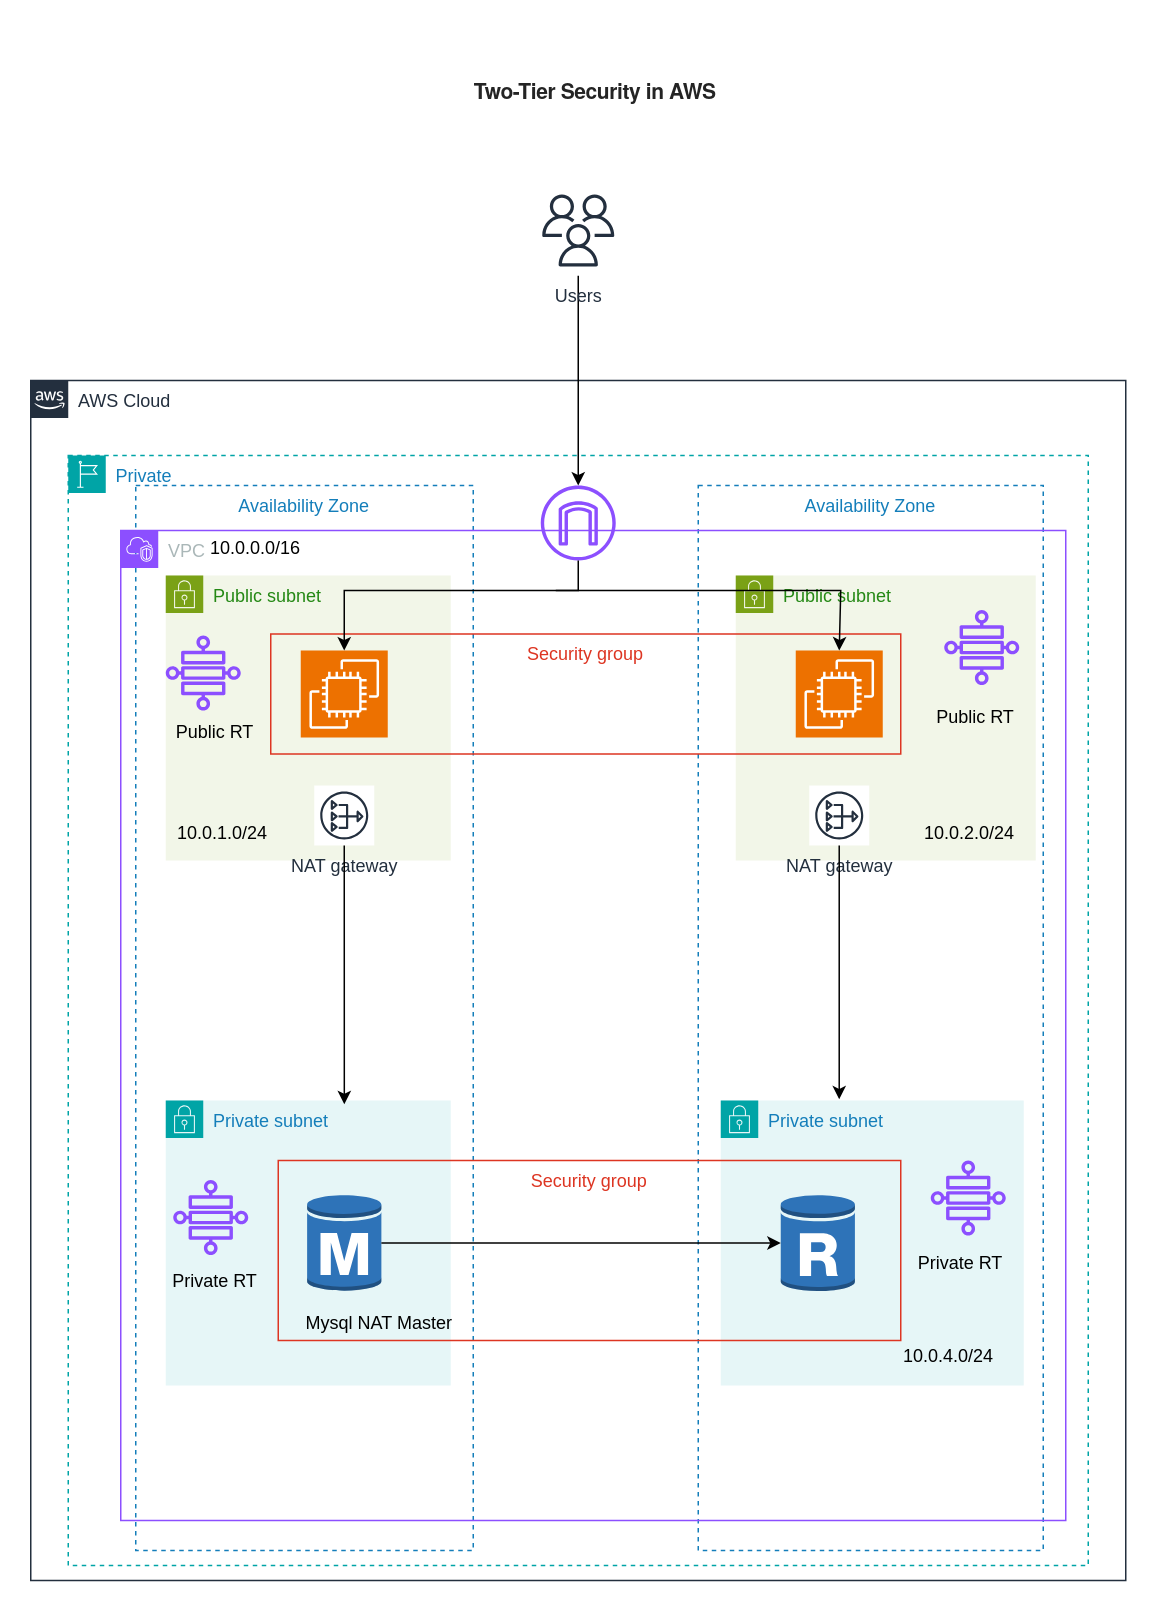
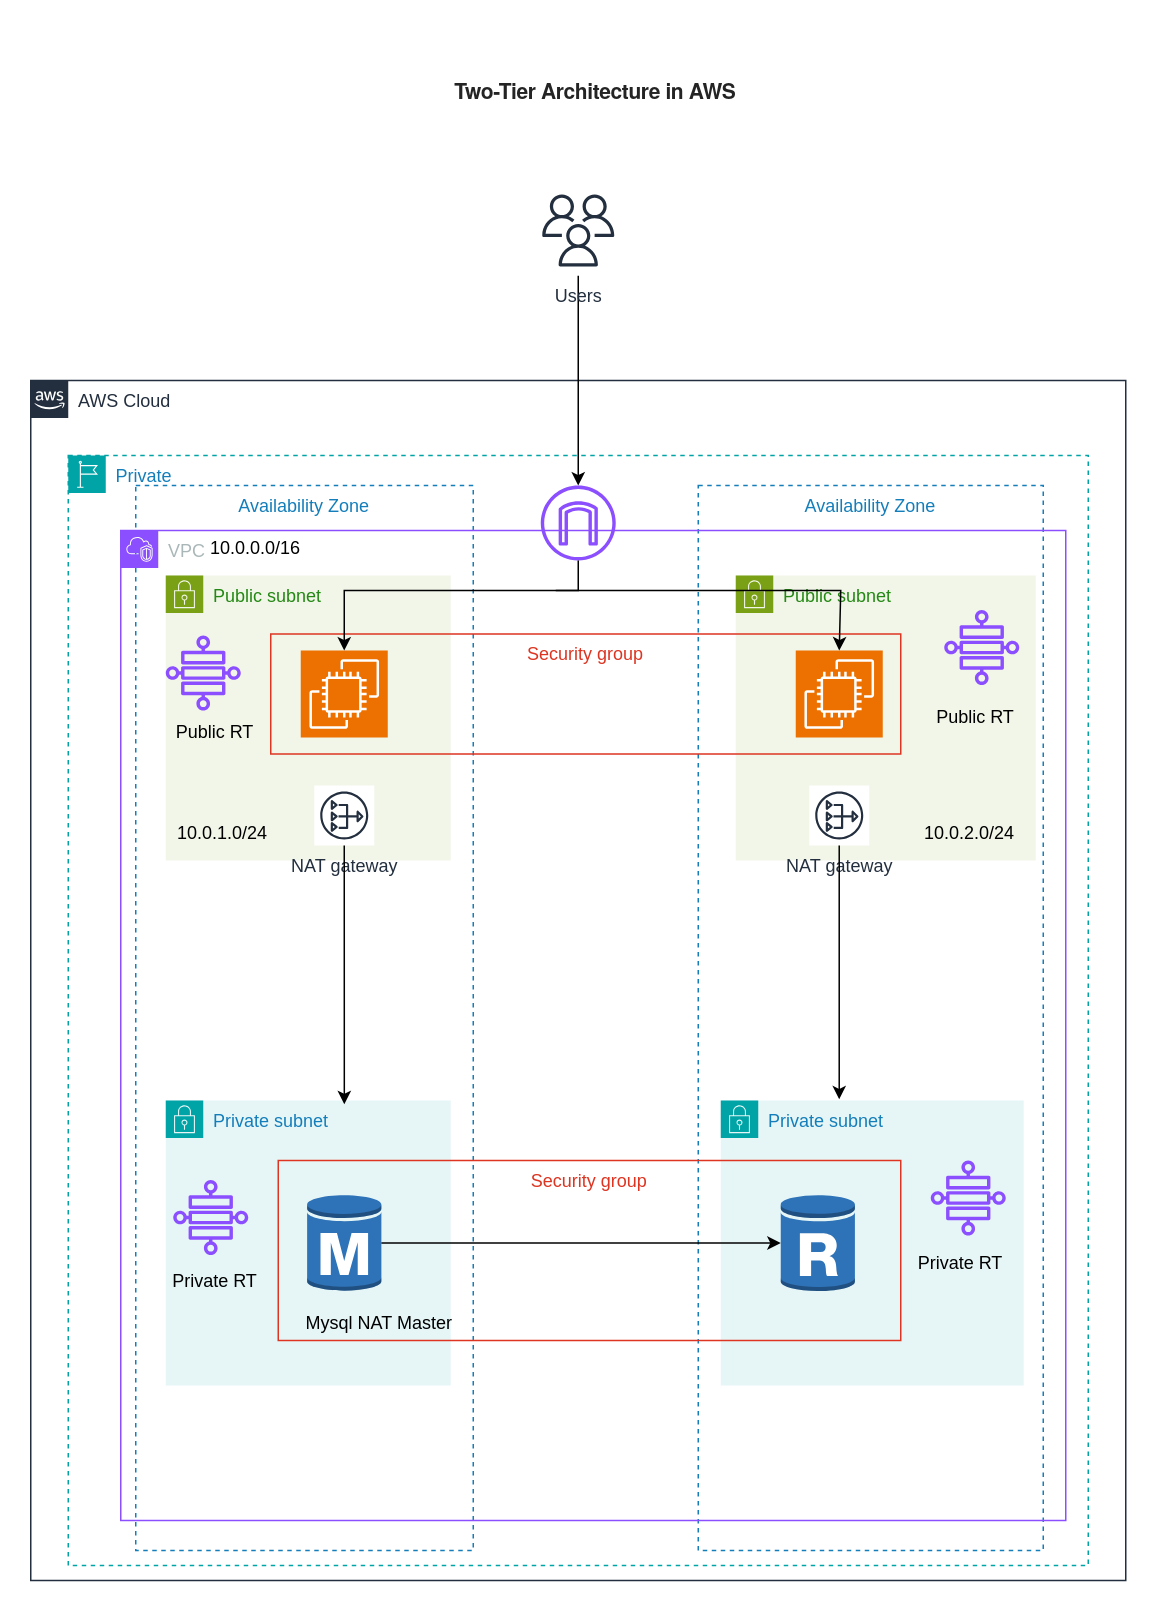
  <mxCell id="0" />
  <mxCell id="1" parent="0" />
  <mxCell id="2" value="AWS Cloud" style="points=[[0,0],[0.25,0],[0.5,0],[0.75,0],[1,0],[1,0.25],[1,0.5],[1,0.75],[1,1],[0.75,1],[0.5,1],[0.25,1],[0,1],[0,0.75],[0,0.5],[0,0.25]];outlineConnect=0;gradientColor=none;html=1;whiteSpace=wrap;fontSize=12;fontStyle=0;container=1;pointerEvents=0;collapsible=0;recursiveResize=0;shape=mxgraph.aws4.group;grIcon=mxgraph.aws4.group_aws_cloud_alt;strokeColor=#232F3E;fillColor=none;verticalAlign=top;align=left;spacingLeft=30;fontColor=#232F3E;dashed=0;" vertex="1" parent="1"><mxGeometry x="20" y="242" width="730" height="800" as="geometry" /></mxCell>
  <mxCell id="3" value="Private" style="points=[[0,0],[0.25,0],[0.5,0],[0.75,0],[1,0],[1,0.25],[1,0.5],[1,0.75],[1,1],[0.75,1],[0.5,1],[0.25,1],[0,1],[0,0.75],[0,0.5],[0,0.25]];outlineConnect=0;gradientColor=none;html=1;whiteSpace=wrap;fontSize=12;fontStyle=0;container=1;pointerEvents=0;collapsible=0;recursiveResize=0;shape=mxgraph.aws4.group;grIcon=mxgraph.aws4.group_region;strokeColor=#00A4A6;fillColor=none;verticalAlign=top;align=left;spacingLeft=30;fontColor=#147EBA;dashed=1;" vertex="1" parent="2"><mxGeometry x="25" y="50" width="680" height="740" as="geometry" /></mxCell>
  <mxCell id="4" value="Availability Zone" style="fillColor=none;strokeColor=#147EBA;dashed=1;verticalAlign=top;fontStyle=0;fontColor=#147EBA;whiteSpace=wrap;html=1;" vertex="1" parent="3"><mxGeometry x="45" y="20" width="225" height="710" as="geometry" /></mxCell>
  <mxCell id="5" value="Availability Zone" style="fillColor=none;strokeColor=#147EBA;dashed=1;verticalAlign=top;fontStyle=0;fontColor=#147EBA;whiteSpace=wrap;html=1;" vertex="1" parent="3"><mxGeometry x="420" y="20" width="230" height="710" as="geometry" /></mxCell>
  <mxCell id="6" value="VPC" style="points=[[0,0],[0.25,0],[0.5,0],[0.75,0],[1,0],[1,0.25],[1,0.5],[1,0.75],[1,1],[0.75,1],[0.5,1],[0.25,1],[0,1],[0,0.75],[0,0.5],[0,0.25]];outlineConnect=0;gradientColor=none;html=1;whiteSpace=wrap;fontSize=12;fontStyle=0;container=1;pointerEvents=0;collapsible=0;recursiveResize=0;shape=mxgraph.aws4.group;grIcon=mxgraph.aws4.group_vpc2;strokeColor=#8C4FFF;fillColor=none;verticalAlign=top;align=left;spacingLeft=30;fontColor=#AAB7B8;dashed=0;" vertex="1" parent="3"><mxGeometry x="35" y="50" width="630" height="660" as="geometry" /></mxCell>
  <mxCell id="7" value="Public subnet" style="points=[[0,0],[0.25,0],[0.5,0],[0.75,0],[1,0],[1,0.25],[1,0.5],[1,0.75],[1,1],[0.75,1],[0.5,1],[0.25,1],[0,1],[0,0.75],[0,0.5],[0,0.25]];outlineConnect=0;gradientColor=none;html=1;whiteSpace=wrap;fontSize=12;fontStyle=0;container=1;pointerEvents=0;collapsible=0;recursiveResize=0;shape=mxgraph.aws4.group;grIcon=mxgraph.aws4.group_security_group;grStroke=0;strokeColor=#7AA116;fillColor=#F2F6E8;verticalAlign=top;align=left;spacingLeft=30;fontColor=#248814;dashed=0;" vertex="1" parent="6"><mxGeometry x="30" y="30" width="190" height="190" as="geometry" /></mxCell>
  <mxCell id="8" value="NAT gateway" style="sketch=0;outlineConnect=0;fontColor=#232F3E;gradientColor=none;strokeColor=#232F3E;fillColor=#ffffff;dashed=0;verticalLabelPosition=bottom;verticalAlign=top;align=center;html=1;fontSize=12;fontStyle=0;aspect=fixed;shape=mxgraph.aws4.resourceIcon;resIcon=mxgraph.aws4.nat_gateway;" vertex="1" parent="7"><mxGeometry x="99" y="140" width="40" height="40" as="geometry" /></mxCell>
  <mxCell id="9" value="" style="sketch=0;outlineConnect=0;fontColor=#232F3E;gradientColor=none;fillColor=#8C4FFF;strokeColor=none;dashed=0;verticalLabelPosition=bottom;verticalAlign=top;align=center;html=1;fontSize=12;fontStyle=0;aspect=fixed;pointerEvents=1;shape=mxgraph.aws4.cloud_wan_transit_gateway_route_table_attachment;" vertex="1" parent="7"><mxGeometry y="40" width="50" height="50" as="geometry" /></mxCell>
  <mxCell id="10" value="Public RT" style="text;html=1;align=center;verticalAlign=middle;whiteSpace=wrap;rounded=0;" vertex="1" parent="7"><mxGeometry x="3" y="90" width="60" height="30" as="geometry" /></mxCell>
  <mxCell id="11" value="10.0.1.0/24" style="text;html=1;align=center;verticalAlign=middle;whiteSpace=wrap;rounded=0;" vertex="1" parent="7"><mxGeometry x="8" y="157" width="60" height="30" as="geometry" /></mxCell>
  <mxCell id="12" value="Public subnet" style="points=[[0,0],[0.25,0],[0.5,0],[0.75,0],[1,0],[1,0.25],[1,0.5],[1,0.75],[1,1],[0.75,1],[0.5,1],[0.25,1],[0,1],[0,0.75],[0,0.5],[0,0.25]];outlineConnect=0;gradientColor=none;html=1;whiteSpace=wrap;fontSize=12;fontStyle=0;container=1;pointerEvents=0;collapsible=0;recursiveResize=0;shape=mxgraph.aws4.group;grIcon=mxgraph.aws4.group_security_group;grStroke=0;strokeColor=#7AA116;fillColor=#F2F6E8;verticalAlign=top;align=left;spacingLeft=30;fontColor=#248814;dashed=0;" vertex="1" parent="6"><mxGeometry x="410" y="30" width="200" height="190" as="geometry" /></mxCell>
  <mxCell id="13" value="" style="sketch=0;outlineConnect=0;fontColor=#232F3E;gradientColor=none;fillColor=#8C4FFF;strokeColor=none;dashed=0;verticalLabelPosition=bottom;verticalAlign=top;align=center;html=1;fontSize=12;fontStyle=0;aspect=fixed;pointerEvents=1;shape=mxgraph.aws4.cloud_wan_transit_gateway_route_table_attachment;" vertex="1" parent="12"><mxGeometry x="139" y="23" width="50" height="50" as="geometry" /></mxCell>
  <mxCell id="14" value="Public RT" style="text;html=1;align=center;verticalAlign=middle;whiteSpace=wrap;rounded=0;" vertex="1" parent="12"><mxGeometry x="130" y="80" width="60" height="30" as="geometry" /></mxCell>
  <mxCell id="15" value="10.0.2.0/24" style="text;html=1;align=center;verticalAlign=middle;whiteSpace=wrap;rounded=0;" vertex="1" parent="12"><mxGeometry x="126" y="157" width="60" height="30" as="geometry" /></mxCell>
  <mxCell id="16" value="Private subnet" style="points=[[0,0],[0.25,0],[0.5,0],[0.75,0],[1,0],[1,0.25],[1,0.5],[1,0.75],[1,1],[0.75,1],[0.5,1],[0.25,1],[0,1],[0,0.75],[0,0.5],[0,0.25]];outlineConnect=0;gradientColor=none;html=1;whiteSpace=wrap;fontSize=12;fontStyle=0;container=1;pointerEvents=0;collapsible=0;recursiveResize=0;shape=mxgraph.aws4.group;grIcon=mxgraph.aws4.group_security_group;grStroke=0;strokeColor=#00A4A6;fillColor=#E6F6F7;verticalAlign=top;align=left;spacingLeft=30;fontColor=#147EBA;dashed=0;" vertex="1" parent="6"><mxGeometry x="30" y="380" width="190" height="190" as="geometry" /></mxCell>
  <mxCell id="17" value="Private RT" style="text;html=1;align=center;verticalAlign=middle;whiteSpace=wrap;rounded=0;" vertex="1" parent="16"><mxGeometry x="3" y="106" width="60" height="30" as="geometry" /></mxCell>
  <mxCell id="18" value="Private subnet" style="points=[[0,0],[0.25,0],[0.5,0],[0.75,0],[1,0],[1,0.25],[1,0.5],[1,0.75],[1,1],[0.75,1],[0.5,1],[0.25,1],[0,1],[0,0.75],[0,0.5],[0,0.25]];outlineConnect=0;gradientColor=none;html=1;whiteSpace=wrap;fontSize=12;fontStyle=0;container=1;pointerEvents=0;collapsible=0;recursiveResize=0;shape=mxgraph.aws4.group;grIcon=mxgraph.aws4.group_security_group;grStroke=0;strokeColor=#00A4A6;fillColor=#E6F6F7;verticalAlign=top;align=left;spacingLeft=30;fontColor=#147EBA;dashed=0;" vertex="1" parent="6"><mxGeometry x="400" y="380" width="202" height="190" as="geometry" /></mxCell>
  <mxCell id="19" value="" style="sketch=0;outlineConnect=0;fontColor=#232F3E;gradientColor=none;fillColor=#8C4FFF;strokeColor=none;dashed=0;verticalLabelPosition=bottom;verticalAlign=top;align=center;html=1;fontSize=12;fontStyle=0;aspect=fixed;pointerEvents=1;shape=mxgraph.aws4.cloud_wan_transit_gateway_route_table_attachment;" vertex="1" parent="18"><mxGeometry x="140" y="40" width="50" height="50" as="geometry" /></mxCell>
- <mxCell id="20" value="10.0.4.0/24" style="text;html=1;align=center;verticalAlign=middle;whiteSpace=wrap;rounded=0;" vertex="1" parent="18"><mxGeometry x="122" y="156" width="60" height="30" as="geometry" /></mxCell>
  <mxCell id="21" value="" style="sketch=0;outlineConnect=0;fontColor=#232F3E;gradientColor=none;fillColor=#8C4FFF;strokeColor=none;dashed=0;verticalLabelPosition=bottom;verticalAlign=top;align=center;html=1;fontSize=12;fontStyle=0;aspect=fixed;pointerEvents=1;shape=mxgraph.aws4.internet_gateway;" vertex="1" parent="6"><mxGeometry x="280" y="-30" width="50" height="50" as="geometry" /></mxCell>
  <mxCell id="22" value="Security group" style="fillColor=none;strokeColor=#DD3522;verticalAlign=top;fontStyle=0;fontColor=#DD3522;whiteSpace=wrap;html=1;" vertex="1" parent="6"><mxGeometry x="100" y="69" width="420" height="80" as="geometry" /></mxCell>
  <mxCell id="23" value="" style="sketch=0;points=[[0,0,0],[0.25,0,0],[0.5,0,0],[0.75,0,0],[1,0,0],[0,1,0],[0.25,1,0],[0.5,1,0],[0.75,1,0],[1,1,0],[0,0.25,0],[0,0.5,0],[0,0.75,0],[1,0.25,0],[1,0.5,0],[1,0.75,0]];outlineConnect=0;fontColor=#232F3E;fillColor=#ED7100;strokeColor=#ffffff;dashed=0;verticalLabelPosition=bottom;verticalAlign=top;align=center;html=1;fontSize=12;fontStyle=0;aspect=fixed;shape=mxgraph.aws4.resourceIcon;resIcon=mxgraph.aws4.ec2;" vertex="1" parent="6"><mxGeometry x="120" y="80" width="58" height="58" as="geometry" /></mxCell>
  <mxCell id="24" value="" style="sketch=0;points=[[0,0,0],[0.25,0,0],[0.5,0,0],[0.75,0,0],[1,0,0],[0,1,0],[0.25,1,0],[0.5,1,0],[0.75,1,0],[1,1,0],[0,0.25,0],[0,0.5,0],[0,0.75,0],[1,0.25,0],[1,0.5,0],[1,0.75,0]];outlineConnect=0;fontColor=#232F3E;fillColor=#ED7100;strokeColor=#ffffff;dashed=0;verticalLabelPosition=bottom;verticalAlign=top;align=center;html=1;fontSize=12;fontStyle=0;aspect=fixed;shape=mxgraph.aws4.resourceIcon;resIcon=mxgraph.aws4.ec2;" vertex="1" parent="6"><mxGeometry x="450" y="80" width="58" height="58" as="geometry" /></mxCell>
  <mxCell id="25" style="edgeStyle=orthogonalEdgeStyle;rounded=0;orthogonalLoop=1;jettySize=auto;html=1;entryX=0.5;entryY=0;entryDx=0;entryDy=0;entryPerimeter=0;" edge="1" parent="6" source="21" target="23"><mxGeometry relative="1" as="geometry"><Array as="points"><mxPoint x="305" y="40" /><mxPoint x="149" y="40" /></Array></mxGeometry></mxCell>
  <mxCell id="26" value="Security group" style="fillColor=none;strokeColor=#DD3522;verticalAlign=top;fontStyle=0;fontColor=#DD3522;whiteSpace=wrap;html=1;" vertex="1" parent="6"><mxGeometry x="105" y="420" width="415" height="120" as="geometry" /></mxCell>
  <mxCell id="27" value="" style="outlineConnect=0;dashed=0;verticalLabelPosition=bottom;verticalAlign=top;align=center;html=1;shape=mxgraph.aws3.rds_db_instance;fillColor=#2E73B8;gradientColor=none;" vertex="1" parent="6"><mxGeometry x="124.25" y="442" width="49.5" height="66" as="geometry" /></mxCell>
  <mxCell id="28" value="10.0.0.0/16" style="text;html=1;align=center;verticalAlign=middle;whiteSpace=wrap;rounded=0;" vertex="1" parent="6"><mxGeometry x="60" y="-3" width="60" height="30" as="geometry" /></mxCell>
  <mxCell id="29" value="Mysql NAT Master" style="text;html=1;align=center;verticalAlign=middle;whiteSpace=wrap;rounded=0;" vertex="1" parent="6"><mxGeometry x="119" y="514" width="107" height="30" as="geometry" /></mxCell>
  <mxCell id="30" value="" style="outlineConnect=0;dashed=0;verticalLabelPosition=bottom;verticalAlign=top;align=center;html=1;shape=mxgraph.aws3.rds_db_instance_read_replica;fillColor=#2E73B8;gradientColor=none;" vertex="1" parent="3"><mxGeometry x="475" y="492" width="49.5" height="66" as="geometry" /></mxCell>
  <mxCell id="31" value="NAT gateway" style="sketch=0;outlineConnect=0;fontColor=#232F3E;gradientColor=none;strokeColor=#232F3E;fillColor=#ffffff;dashed=0;verticalLabelPosition=bottom;verticalAlign=top;align=center;html=1;fontSize=12;fontStyle=0;aspect=fixed;shape=mxgraph.aws4.resourceIcon;resIcon=mxgraph.aws4.nat_gateway;" vertex="1" parent="3"><mxGeometry x="494" y="220" width="40" height="40" as="geometry" /></mxCell>
  <mxCell id="32" style="edgeStyle=orthogonalEdgeStyle;rounded=0;orthogonalLoop=1;jettySize=auto;html=1;" edge="1" parent="3" source="27" target="30"><mxGeometry relative="1" as="geometry" /></mxCell>
  <mxCell id="33" value="" style="sketch=0;outlineConnect=0;fontColor=#232F3E;gradientColor=none;fillColor=#8C4FFF;strokeColor=none;dashed=0;verticalLabelPosition=bottom;verticalAlign=top;align=center;html=1;fontSize=12;fontStyle=0;aspect=fixed;pointerEvents=1;shape=mxgraph.aws4.cloud_wan_transit_gateway_route_table_attachment;" vertex="1" parent="3"><mxGeometry x="70" y="483" width="50" height="50" as="geometry" /></mxCell>
  <mxCell id="34" value="Private RT" style="text;html=1;align=center;verticalAlign=middle;whiteSpace=wrap;rounded=0;" vertex="1" parent="3"><mxGeometry x="565" y="524" width="60" height="30" as="geometry" /></mxCell>
  <mxCell id="35" style="edgeStyle=orthogonalEdgeStyle;rounded=0;orthogonalLoop=1;jettySize=auto;html=1;entryX=0.618;entryY=0.581;entryDx=0;entryDy=0;entryPerimeter=0;" edge="1" parent="3" source="8" target="4"><mxGeometry relative="1" as="geometry" /></mxCell>
  <mxCell id="36" style="edgeStyle=orthogonalEdgeStyle;rounded=0;orthogonalLoop=1;jettySize=auto;html=1;entryX=0.391;entryY=-0.004;entryDx=0;entryDy=0;entryPerimeter=0;" edge="1" parent="3" source="31" target="18"><mxGeometry relative="1" as="geometry" /></mxCell>
  <mxCell id="37" style="edgeStyle=orthogonalEdgeStyle;rounded=0;orthogonalLoop=1;jettySize=auto;html=1;" edge="1" parent="1" source="38" target="21"><mxGeometry relative="1" as="geometry" /></mxCell>
  <mxCell id="38" value="Users" style="sketch=0;outlineConnect=0;fontColor=#232F3E;gradientColor=none;strokeColor=#232F3E;fillColor=#ffffff;dashed=0;verticalLabelPosition=bottom;verticalAlign=top;align=center;html=1;fontSize=12;fontStyle=0;aspect=fixed;shape=mxgraph.aws4.resourceIcon;resIcon=mxgraph.aws4.users;" vertex="1" parent="1"><mxGeometry x="355" y="112" width="60" height="60" as="geometry" /></mxCell>
  <mxCell id="39" value="" style="endArrow=classic;html=1;rounded=0;entryX=0.5;entryY=0;entryDx=0;entryDy=0;entryPerimeter=0;" edge="1" parent="1" target="24"><mxGeometry width="50" height="50" relative="1" as="geometry"><mxPoint x="370" y="382" as="sourcePoint" /><mxPoint x="420" y="272" as="targetPoint" /><Array as="points"><mxPoint x="560" y="382" /></Array></mxGeometry></mxCell>
- <mxCell id="40" value="&lt;h1 style=&quot;box-sizing: inherit; margin: 1.19em 0px 32px; font-family: sohne, &amp;quot;Helvetica Neue&amp;quot;, Helvetica, Arial, sans-serif; color: rgb(36, 36, 36); line-height: 52px; letter-spacing: -0.011em; text-align: start; background-color: rgb(255, 255, 255);&quot; data-selectable-paragraph=&quot;&quot; data-testid=&quot;storyTitle&quot; class=&quot;pw-post-title gu gv gw bf gx gy gz ha hb hc hd he hf hg hh hi hj hk hl hm hn ho hp hq hr hs ht hu hv hw bk&quot; id=&quot;d9da&quot;&gt;&lt;font style=&quot;font-size: 14px;&quot;&gt;Two-Tier Security in AWS&lt;/font&gt;&lt;/h1&gt;" style="text;html=1;align=center;verticalAlign=middle;whiteSpace=wrap;rounded=0;" vertex="1" parent="1"><mxGeometry x="247" y="20" width="299" height="55" as="geometry" /></mxCell>
+ <mxCell id="40" value="&lt;h1 style=&quot;box-sizing: inherit; margin: 1.19em 0px 32px; font-family: sohne, &amp;quot;Helvetica Neue&amp;quot;, Helvetica, Arial, sans-serif; color: rgb(36, 36, 36); line-height: 52px; letter-spacing: -0.011em; text-align: start; background-color: rgb(255, 255, 255);&quot; data-selectable-paragraph=&quot;&quot; data-testid=&quot;storyTitle&quot; class=&quot;pw-post-title gu gv gw bf gx gy gz ha hb hc hd he hf hg hh hi hj hk hl hm hn ho hp hq hr hs ht hu hv hw bk&quot; id=&quot;d9da&quot;&gt;&lt;font style=&quot;font-size: 14px;&quot;&gt;Two-Tier Architecture in AWS&lt;/font&gt;&lt;/h1&gt;" style="text;html=1;align=center;verticalAlign=middle;whiteSpace=wrap;rounded=0;" vertex="1" parent="1"><mxGeometry x="247" y="20" width="299" height="55" as="geometry" /></mxCell>
